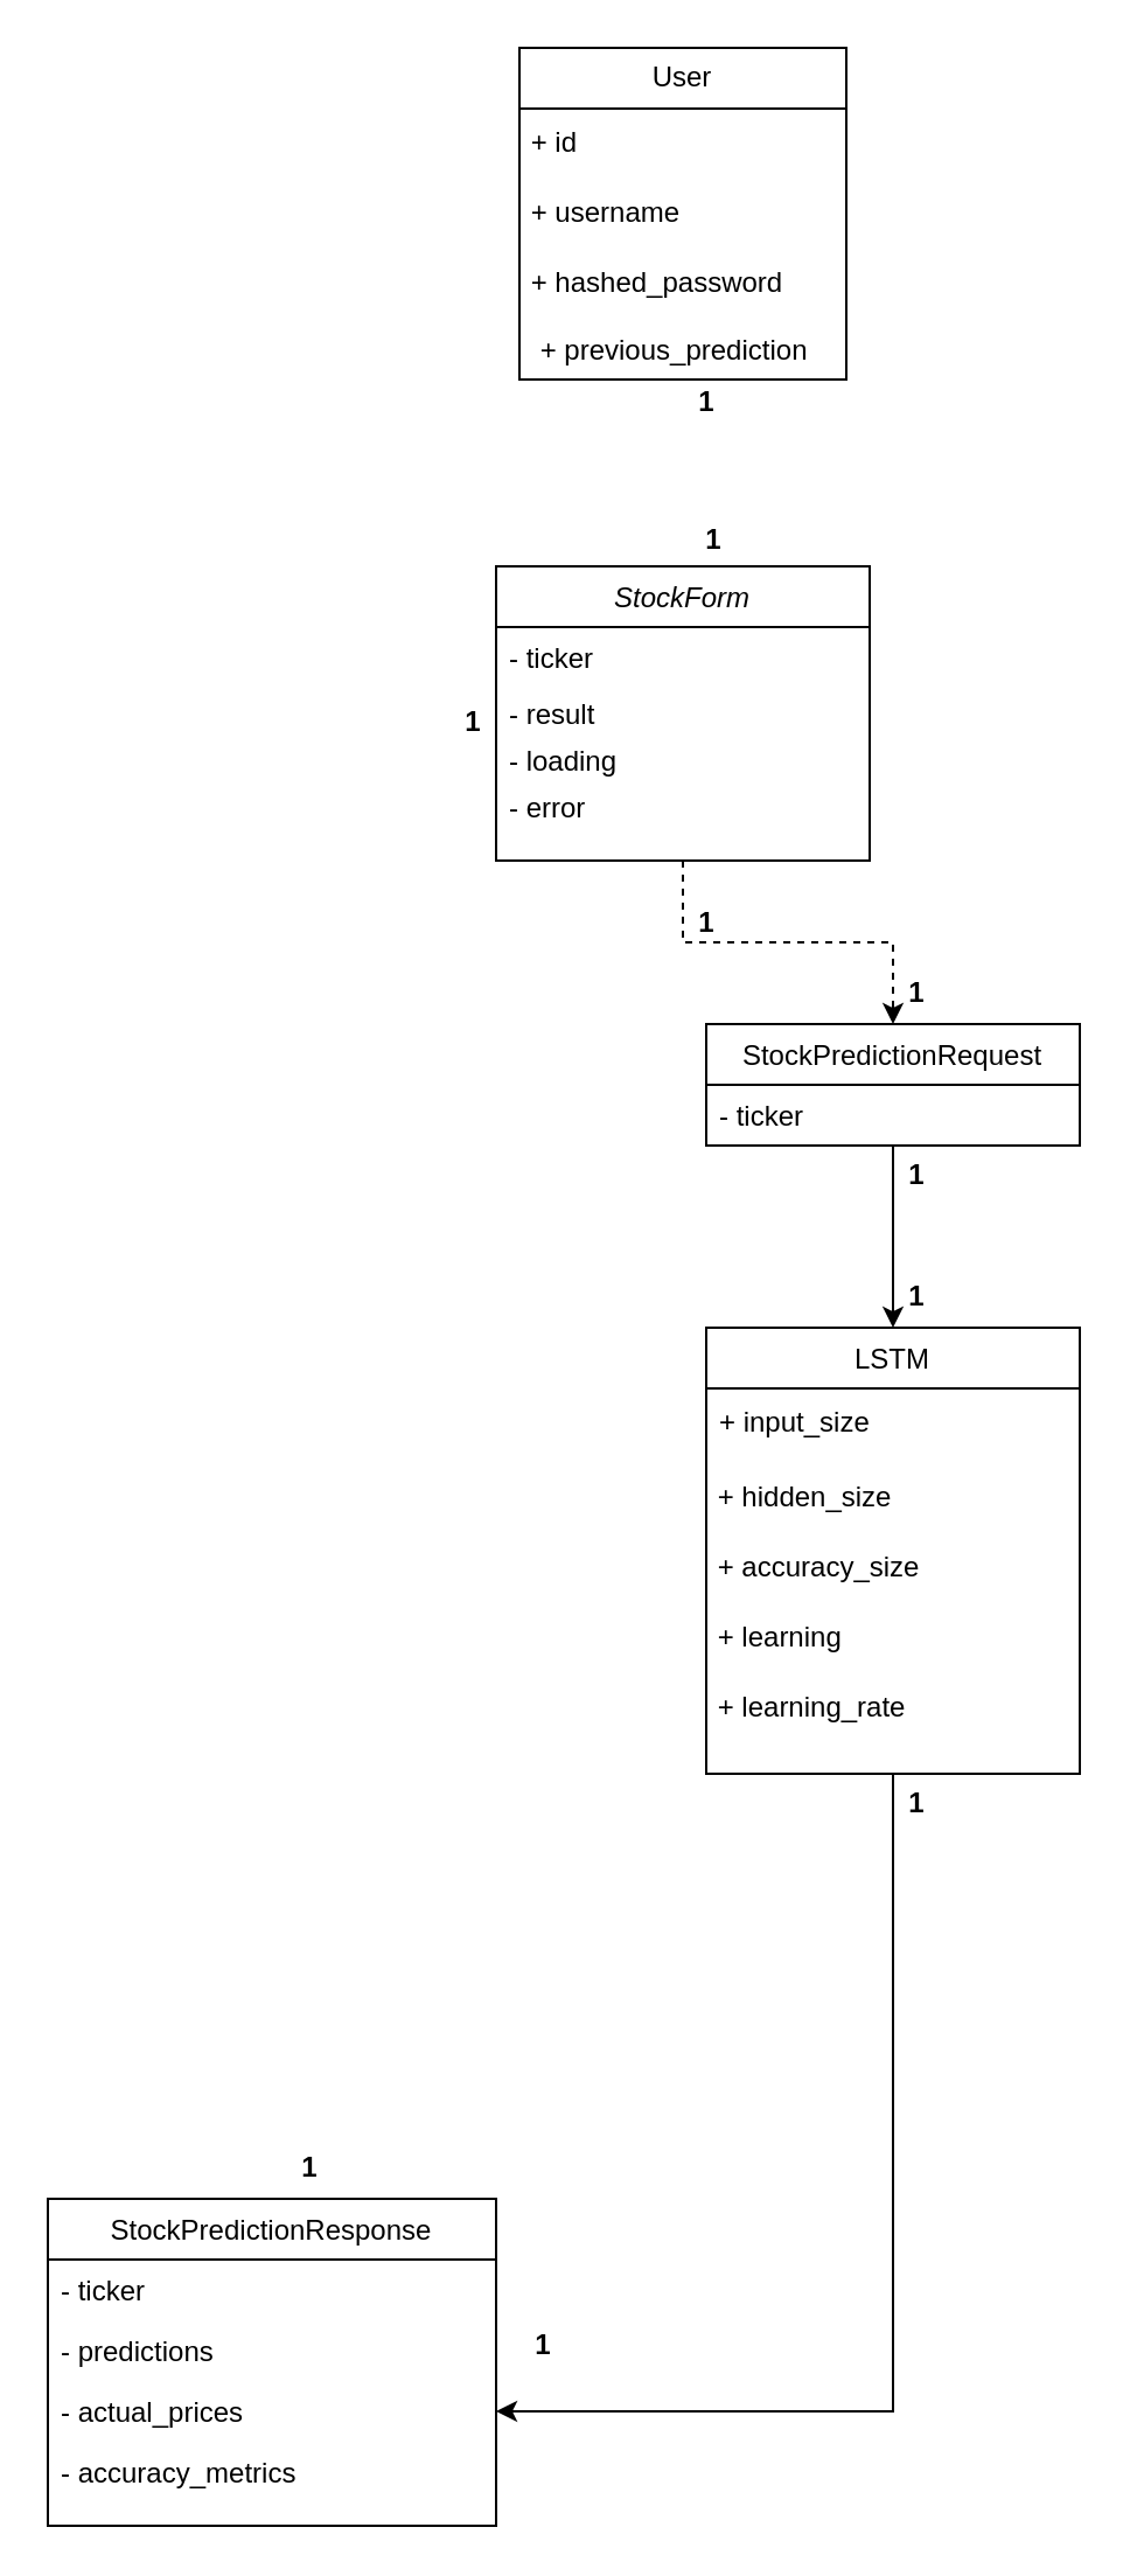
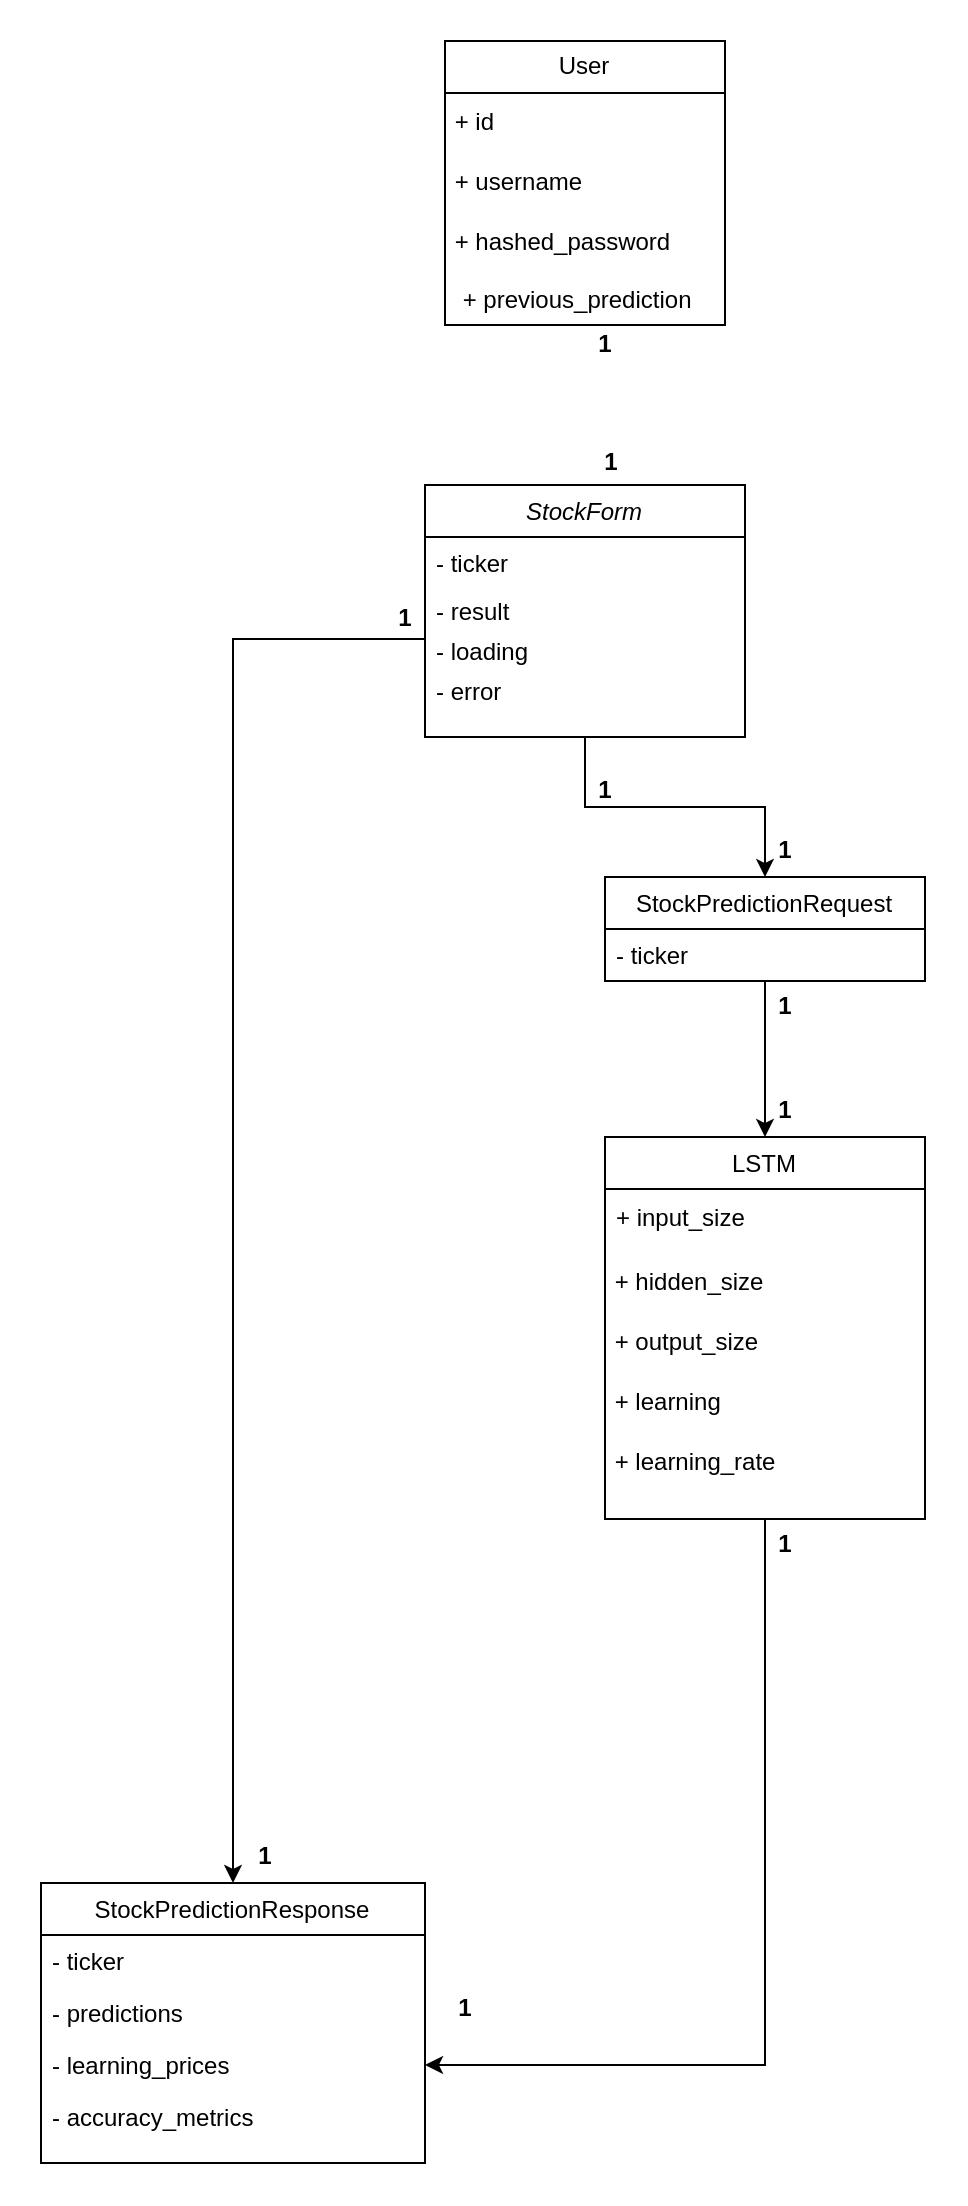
  <mxCell id="0" />
  <mxCell id="1" parent="0" />
- <mxCell id="2" style="edgeStyle=orthogonalEdgeStyle;rounded=0;orthogonalLoop=1;jettySize=auto;html=1;entryX=0.5;entryY=0;entryDx=0;entryDy=0;dashed=1;" edge="1" parent="1" source="4" target="17"><mxGeometry relative="1" as="geometry" /></mxCell>
+ <mxCell id="2" style="edgeStyle=orthogonalEdgeStyle;rounded=0;orthogonalLoop=1;jettySize=auto;html=1;entryX=0.5;entryY=0;entryDx=0;entryDy=0;" edge="1" parent="1" source="4" target="17"><mxGeometry relative="1" as="geometry" /></mxCell>
+ <mxCell id="3" style="edgeStyle=orthogonalEdgeStyle;rounded=0;orthogonalLoop=1;jettySize=auto;html=1;entryX=0.5;entryY=0;entryDx=0;entryDy=0;" edge="1" parent="1" source="4" target="19"><mxGeometry relative="1" as="geometry"><mxPoint x="112" y="871" as="targetPoint" /><Array as="points"><mxPoint x="116" y="319" /></Array></mxGeometry></mxCell>
  <mxCell id="4" value="StockForm" style="swimlane;fontStyle=2;align=center;verticalAlign=top;childLayout=stackLayout;horizontal=1;startSize=26;horizontalStack=0;resizeParent=1;resizeLast=0;collapsible=1;marginBottom=0;rounded=0;shadow=0;strokeWidth=1;" vertex="1" parent="1"><mxGeometry x="212" y="242" width="160" height="126" as="geometry"><mxRectangle x="180" y="70" width="160" height="26" as="alternateBounds" /></mxGeometry></mxCell>
  <mxCell id="5" value="- ticker " style="text;align=left;verticalAlign=top;spacingLeft=4;spacingRight=4;overflow=hidden;rotatable=0;points=[[0,0.5],[1,0.5]];portConstraint=eastwest;" vertex="1" parent="4"><mxGeometry y="26" width="160" height="24" as="geometry" /></mxCell>
  <mxCell id="6" value="- result" style="text;align=left;verticalAlign=top;spacingLeft=4;spacingRight=4;overflow=hidden;rotatable=0;points=[[0,0.5],[1,0.5]];portConstraint=eastwest;rounded=0;shadow=0;html=0;" vertex="1" parent="4"><mxGeometry y="50" width="160" height="20" as="geometry" /></mxCell>
  <mxCell id="7" value="- loading" style="text;align=left;verticalAlign=top;spacingLeft=4;spacingRight=4;overflow=hidden;rotatable=0;points=[[0,0.5],[1,0.5]];portConstraint=eastwest;rounded=0;shadow=0;html=0;" vertex="1" parent="4"><mxGeometry y="70" width="160" height="20" as="geometry" /></mxCell>
  <mxCell id="8" value="- error" style="text;strokeColor=none;fillColor=none;align=left;verticalAlign=top;spacingLeft=4;spacingRight=4;overflow=hidden;rotatable=0;points=[[0,0.5],[1,0.5]];portConstraint=eastwest;whiteSpace=wrap;html=1;" vertex="1" parent="4"><mxGeometry y="90" width="160" height="20" as="geometry" /></mxCell>
  <mxCell id="9" style="edgeStyle=orthogonalEdgeStyle;rounded=0;orthogonalLoop=1;jettySize=auto;html=1;exitX=0.5;exitY=1;exitDx=0;exitDy=0;entryX=1;entryY=0.5;entryDx=0;entryDy=0;" edge="1" parent="1" source="10" target="22"><mxGeometry relative="1" as="geometry" /></mxCell>
  <mxCell id="10" value="LSTM" style="swimlane;fontStyle=0;align=center;verticalAlign=top;childLayout=stackLayout;horizontal=1;startSize=26;horizontalStack=0;resizeParent=1;resizeLast=0;collapsible=1;marginBottom=0;rounded=0;shadow=0;strokeWidth=1;" vertex="1" parent="1"><mxGeometry x="302" y="568" width="160" height="191" as="geometry"><mxRectangle x="130" y="380" width="160" height="26" as="alternateBounds" /></mxGeometry></mxCell>
  <mxCell id="11" value="+ input_size" style="text;align=left;verticalAlign=top;spacingLeft=4;spacingRight=4;overflow=hidden;rotatable=0;points=[[0,0.5],[1,0.5]];portConstraint=eastwest;rounded=0;shadow=0;html=0;spacingTop=1;spacingBottom=1;" vertex="1" parent="10"><mxGeometry y="26" width="160" height="32" as="geometry" /></mxCell>
  <mxCell id="12" value="&lt;span style=&quot;text-wrap-mode: nowrap;&quot;&gt;&amp;nbsp;+ hidden_size&lt;/span&gt;" style="text;html=1;align=left;verticalAlign=middle;whiteSpace=wrap;rounded=0;" vertex="1" parent="10"><mxGeometry y="58" width="160" height="30" as="geometry" /></mxCell>
- <mxCell id="13" value="&lt;span style=&quot;text-wrap-mode: nowrap;&quot;&gt;&amp;nbsp;+ accuracy_size&lt;/span&gt;" style="text;html=1;align=left;verticalAlign=middle;whiteSpace=wrap;rounded=0;" vertex="1" parent="10"><mxGeometry y="88" width="160" height="30" as="geometry" /></mxCell>
+ <mxCell id="13" value="&lt;span style=&quot;text-wrap-mode: nowrap;&quot;&gt;&amp;nbsp;+ output_size&lt;/span&gt;" style="text;html=1;align=left;verticalAlign=middle;whiteSpace=wrap;rounded=0;" vertex="1" parent="10"><mxGeometry y="88" width="160" height="30" as="geometry" /></mxCell>
  <mxCell id="14" value="&lt;span style=&quot;text-wrap-mode: nowrap;&quot;&gt;&amp;nbsp;+ learning&lt;/span&gt;" style="text;html=1;align=left;verticalAlign=middle;whiteSpace=wrap;rounded=0;" vertex="1" parent="10"><mxGeometry y="118" width="160" height="30" as="geometry" /></mxCell>
  <mxCell id="15" value="&lt;div style=&quot;&quot;&gt;&lt;span style=&quot;text-wrap-mode: nowrap; background-color: transparent; color: light-dark(rgb(0, 0, 0), rgb(255, 255, 255));&quot;&gt;&amp;nbsp;+ learning_rate&lt;/span&gt;&lt;/div&gt;" style="text;html=1;align=left;verticalAlign=middle;whiteSpace=wrap;rounded=0;" vertex="1" parent="10"><mxGeometry y="148" width="160" height="30" as="geometry" /></mxCell>
  <mxCell id="16" style="edgeStyle=orthogonalEdgeStyle;rounded=0;orthogonalLoop=1;jettySize=auto;html=1;entryX=0.5;entryY=0;entryDx=0;entryDy=0;" edge="1" parent="1" source="17" target="10"><mxGeometry relative="1" as="geometry" /></mxCell>
  <mxCell id="17" value="StockPredictionRequest" style="swimlane;fontStyle=0;align=center;verticalAlign=top;childLayout=stackLayout;horizontal=1;startSize=26;horizontalStack=0;resizeParent=1;resizeLast=0;collapsible=1;marginBottom=0;rounded=0;shadow=0;strokeWidth=1;" vertex="1" parent="1"><mxGeometry x="302" y="438" width="160" height="52" as="geometry"><mxRectangle x="340" y="380" width="170" height="26" as="alternateBounds" /></mxGeometry></mxCell>
  <mxCell id="18" value="- ticker" style="text;align=left;verticalAlign=top;spacingLeft=4;spacingRight=4;overflow=hidden;rotatable=0;points=[[0,0.5],[1,0.5]];portConstraint=eastwest;" vertex="1" parent="17"><mxGeometry y="26" width="160" height="26" as="geometry" /></mxCell>
  <mxCell id="19" value="StockPredictionResponse" style="swimlane;fontStyle=0;align=center;verticalAlign=top;childLayout=stackLayout;horizontal=1;startSize=26;horizontalStack=0;resizeParent=1;resizeLast=0;collapsible=1;marginBottom=0;rounded=0;shadow=0;strokeWidth=1;" vertex="1" parent="1"><mxGeometry x="20" y="941" width="192" height="140" as="geometry"><mxRectangle x="550" y="140" width="160" height="26" as="alternateBounds" /></mxGeometry></mxCell>
  <mxCell id="20" value="- ticker" style="text;align=left;verticalAlign=top;spacingLeft=4;spacingRight=4;overflow=hidden;rotatable=0;points=[[0,0.5],[1,0.5]];portConstraint=eastwest;" vertex="1" parent="19"><mxGeometry y="26" width="192" height="26" as="geometry" /></mxCell>
  <mxCell id="21" value="- predictions" style="text;align=left;verticalAlign=top;spacingLeft=4;spacingRight=4;overflow=hidden;rotatable=0;points=[[0,0.5],[1,0.5]];portConstraint=eastwest;rounded=0;shadow=0;html=0;" vertex="1" parent="19"><mxGeometry y="52" width="192" height="26" as="geometry" /></mxCell>
- <mxCell id="22" value="- actual_prices" style="text;align=left;verticalAlign=top;spacingLeft=4;spacingRight=4;overflow=hidden;rotatable=0;points=[[0,0.5],[1,0.5]];portConstraint=eastwest;rounded=0;shadow=0;html=0;" vertex="1" parent="19"><mxGeometry y="78" width="192" height="26" as="geometry" /></mxCell>
+ <mxCell id="22" value="- learning_prices" style="text;align=left;verticalAlign=top;spacingLeft=4;spacingRight=4;overflow=hidden;rotatable=0;points=[[0,0.5],[1,0.5]];portConstraint=eastwest;rounded=0;shadow=0;html=0;" vertex="1" parent="19"><mxGeometry y="78" width="192" height="26" as="geometry" /></mxCell>
  <mxCell id="23" value="- accuracy_metrics" style="text;align=left;verticalAlign=top;spacingLeft=4;spacingRight=4;overflow=hidden;rotatable=0;points=[[0,0.5],[1,0.5]];portConstraint=eastwest;rounded=0;shadow=0;html=0;" vertex="1" parent="19"><mxGeometry y="104" width="192" height="26" as="geometry" /></mxCell>
  <mxCell id="24" value="User" style="swimlane;fontStyle=0;childLayout=stackLayout;horizontal=1;startSize=26;fillColor=none;horizontalStack=0;resizeParent=1;resizeParentMax=0;resizeLast=0;collapsible=1;marginBottom=0;whiteSpace=wrap;html=1;" vertex="1" parent="1"><mxGeometry x="222" y="20" width="140" height="142" as="geometry" /></mxCell>
  <mxCell id="25" value="&amp;nbsp;+ id" style="text;html=1;align=left;verticalAlign=middle;whiteSpace=wrap;rounded=0;" vertex="1" parent="24"><mxGeometry y="26" width="140" height="30" as="geometry" /></mxCell>
  <mxCell id="26" value="&amp;nbsp;+ username" style="text;html=1;align=left;verticalAlign=middle;whiteSpace=wrap;rounded=0;" vertex="1" parent="24"><mxGeometry y="56" width="140" height="30" as="geometry" /></mxCell>
  <mxCell id="27" value="&amp;nbsp;+ hashed_password" style="text;html=1;align=left;verticalAlign=middle;whiteSpace=wrap;rounded=0;" vertex="1" parent="24"><mxGeometry y="86" width="140" height="30" as="geometry" /></mxCell>
  <mxCell id="28" value="&amp;nbsp;+ previous_prediction" style="text;strokeColor=none;fillColor=none;align=left;verticalAlign=top;spacingLeft=4;spacingRight=4;overflow=hidden;rotatable=0;points=[[0,0.5],[1,0.5]];portConstraint=eastwest;whiteSpace=wrap;html=1;" vertex="1" parent="24"><mxGeometry y="116" width="140" height="26" as="geometry" /></mxCell>
  <mxCell id="29" value="1" style="text;align=center;fontStyle=1;verticalAlign=middle;spacingLeft=3;spacingRight=3;strokeColor=none;rotatable=0;points=[[0,0.5],[1,0.5]];portConstraint=eastwest;html=1;" vertex="1" parent="1"><mxGeometry x="262" y="159" width="80" height="26" as="geometry" /></mxCell>
  <mxCell id="30" value="1" style="text;align=center;fontStyle=1;verticalAlign=middle;spacingLeft=3;spacingRight=3;strokeColor=none;rotatable=0;points=[[0,0.5],[1,0.5]];portConstraint=eastwest;html=1;" vertex="1" parent="1"><mxGeometry x="265" y="218" width="80" height="26" as="geometry" /></mxCell>
  <mxCell id="31" value="1" style="text;align=center;fontStyle=1;verticalAlign=middle;spacingLeft=3;spacingRight=3;strokeColor=none;rotatable=0;points=[[0,0.5],[1,0.5]];portConstraint=eastwest;html=1;" vertex="1" parent="1"><mxGeometry x="262" y="382" width="80" height="26" as="geometry" /></mxCell>
  <mxCell id="32" value="1" style="text;align=center;fontStyle=1;verticalAlign=middle;spacingLeft=3;spacingRight=3;strokeColor=none;rotatable=0;points=[[0,0.5],[1,0.5]];portConstraint=eastwest;html=1;" vertex="1" parent="1"><mxGeometry x="352" y="412" width="80" height="26" as="geometry" /></mxCell>
  <mxCell id="33" value="1" style="text;align=center;fontStyle=1;verticalAlign=middle;spacingLeft=3;spacingRight=3;strokeColor=none;rotatable=0;points=[[0,0.5],[1,0.5]];portConstraint=eastwest;html=1;" vertex="1" parent="1"><mxGeometry x="352" y="490" width="80" height="26" as="geometry" /></mxCell>
  <mxCell id="34" value="1" style="text;align=center;fontStyle=1;verticalAlign=middle;spacingLeft=3;spacingRight=3;strokeColor=none;rotatable=0;points=[[0,0.5],[1,0.5]];portConstraint=eastwest;html=1;" vertex="1" parent="1"><mxGeometry x="352" y="542" width="80" height="26" as="geometry" /></mxCell>
  <mxCell id="35" value="1" style="text;align=center;fontStyle=1;verticalAlign=middle;spacingLeft=3;spacingRight=3;strokeColor=none;rotatable=0;points=[[0,0.5],[1,0.5]];portConstraint=eastwest;html=1;" vertex="1" parent="1"><mxGeometry x="162" y="296" width="80" height="26" as="geometry" /></mxCell>
  <mxCell id="36" value="1" style="text;align=center;fontStyle=1;verticalAlign=middle;spacingLeft=3;spacingRight=3;strokeColor=none;rotatable=0;points=[[0,0.5],[1,0.5]];portConstraint=eastwest;html=1;" vertex="1" parent="1"><mxGeometry x="92" y="915" width="80" height="26" as="geometry" /></mxCell>
  <mxCell id="37" value="1" style="text;align=center;fontStyle=1;verticalAlign=middle;spacingLeft=3;spacingRight=3;strokeColor=none;rotatable=0;points=[[0,0.5],[1,0.5]];portConstraint=eastwest;html=1;" vertex="1" parent="1"><mxGeometry x="352" y="759" width="80" height="26" as="geometry" /></mxCell>
  <mxCell id="38" value="1" style="text;align=center;fontStyle=1;verticalAlign=middle;spacingLeft=3;spacingRight=3;strokeColor=none;rotatable=0;points=[[0,0.5],[1,0.5]];portConstraint=eastwest;html=1;" vertex="1" parent="1"><mxGeometry x="192" y="991" width="80" height="26" as="geometry" /></mxCell>
